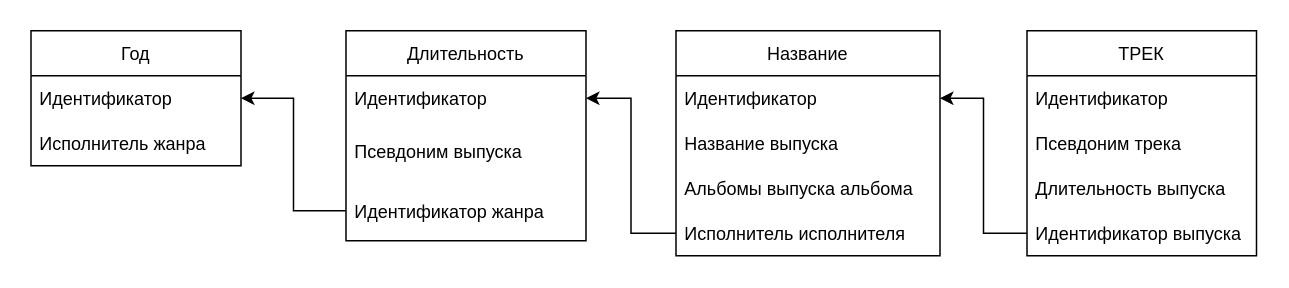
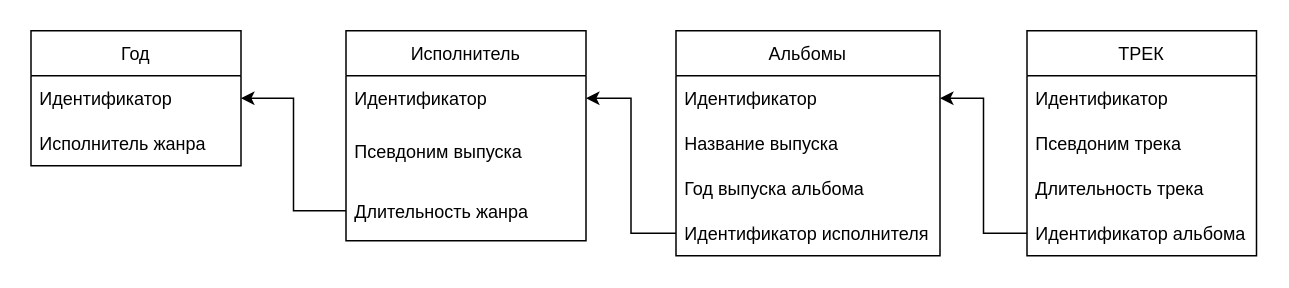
  <mxCell id="0" />
  <mxCell id="1" parent="0" />
- <mxCell id="2" value="Длительность" style="swimlane;fontStyle=0;childLayout=stackLayout;horizontal=1;startSize=30;horizontalStack=0;resizeParent=1;resizeParentMax=0;resizeLast=0;collapsible=1;marginBottom=0;" vertex="1" parent="1"><mxGeometry x="230" y="20" width="160" height="140" as="geometry"><mxRectangle x="80" y="80" width="50" height="30" as="alternateBounds" /></mxGeometry></mxCell>
+ <mxCell id="2" value="Исполнитель" style="swimlane;fontStyle=0;childLayout=stackLayout;horizontal=1;startSize=30;horizontalStack=0;resizeParent=1;resizeParentMax=0;resizeLast=0;collapsible=1;marginBottom=0;" vertex="1" parent="1"><mxGeometry x="230" y="20" width="160" height="140" as="geometry"><mxRectangle x="80" y="80" width="50" height="30" as="alternateBounds" /></mxGeometry></mxCell>
  <mxCell id="3" value="Идентификатор" style="text;strokeColor=none;fillColor=none;align=left;verticalAlign=middle;spacingLeft=4;spacingRight=4;overflow=hidden;points=[[0,0.5],[1,0.5]];portConstraint=eastwest;rotatable=0;" vertex="1" parent="2"><mxGeometry y="30" width="160" height="30" as="geometry" /></mxCell>
  <mxCell id="4" value="Псевдоним выпуска" style="text;strokeColor=none;fillColor=none;align=left;verticalAlign=middle;spacingLeft=4;spacingRight=4;overflow=hidden;points=[[0,0.5],[1,0.5]];portConstraint=eastwest;rotatable=0;" vertex="1" parent="2"><mxGeometry y="60" width="160" height="40" as="geometry" /></mxCell>
- <mxCell id="5" value="Идентификатор жанра" style="text;strokeColor=none;fillColor=none;align=left;verticalAlign=middle;spacingLeft=4;spacingRight=4;overflow=hidden;points=[[0,0.5],[1,0.5]];portConstraint=eastwest;rotatable=0;" vertex="1" parent="2"><mxGeometry y="100" width="160" height="40" as="geometry" /></mxCell>
- <mxCell id="6" value="Название" style="swimlane;fontStyle=0;childLayout=stackLayout;horizontal=1;startSize=30;horizontalStack=0;resizeParent=1;resizeParentMax=0;resizeLast=0;collapsible=1;marginBottom=0;" vertex="1" parent="1"><mxGeometry x="450" y="20" width="176" height="150" as="geometry" /></mxCell>
+ <mxCell id="5" value="Длительность жанра" style="text;strokeColor=none;fillColor=none;align=left;verticalAlign=middle;spacingLeft=4;spacingRight=4;overflow=hidden;points=[[0,0.5],[1,0.5]];portConstraint=eastwest;rotatable=0;" vertex="1" parent="2"><mxGeometry y="100" width="160" height="40" as="geometry" /></mxCell>
+ <mxCell id="6" value="Альбомы" style="swimlane;fontStyle=0;childLayout=stackLayout;horizontal=1;startSize=30;horizontalStack=0;resizeParent=1;resizeParentMax=0;resizeLast=0;collapsible=1;marginBottom=0;" vertex="1" parent="1"><mxGeometry x="450" y="20" width="176" height="150" as="geometry" /></mxCell>
  <mxCell id="7" value="Идентификатор" style="text;strokeColor=none;fillColor=none;align=left;verticalAlign=middle;spacingLeft=4;spacingRight=4;overflow=hidden;points=[[0,0.5],[1,0.5]];portConstraint=eastwest;rotatable=0;" vertex="1" parent="6"><mxGeometry y="30" width="176" height="30" as="geometry" /></mxCell>
  <mxCell id="8" value="Название выпуска" style="text;strokeColor=none;fillColor=none;align=left;verticalAlign=middle;spacingLeft=4;spacingRight=4;overflow=hidden;points=[[0,0.5],[1,0.5]];portConstraint=eastwest;rotatable=0;" vertex="1" parent="6"><mxGeometry y="60" width="176" height="30" as="geometry" /></mxCell>
- <mxCell id="9" value="Альбомы выпуска альбома" style="text;strokeColor=none;fillColor=none;align=left;verticalAlign=middle;spacingLeft=4;spacingRight=4;overflow=hidden;points=[[0,0.5],[1,0.5]];portConstraint=eastwest;rotatable=0;" vertex="1" parent="6"><mxGeometry y="90" width="176" height="30" as="geometry" /></mxCell>
- <mxCell id="10" value="Исполнитель исполнителя" style="text;strokeColor=none;fillColor=none;align=left;verticalAlign=middle;spacingLeft=4;spacingRight=4;overflow=hidden;points=[[0,0.5],[1,0.5]];portConstraint=eastwest;rotatable=0;" vertex="1" parent="6"><mxGeometry y="120" width="176" height="30" as="geometry" /></mxCell>
+ <mxCell id="9" value="Год выпуска альбома" style="text;strokeColor=none;fillColor=none;align=left;verticalAlign=middle;spacingLeft=4;spacingRight=4;overflow=hidden;points=[[0,0.5],[1,0.5]];portConstraint=eastwest;rotatable=0;" vertex="1" parent="6"><mxGeometry y="90" width="176" height="30" as="geometry" /></mxCell>
+ <mxCell id="10" value="Идентификатор исполнителя" style="text;strokeColor=none;fillColor=none;align=left;verticalAlign=middle;spacingLeft=4;spacingRight=4;overflow=hidden;points=[[0,0.5],[1,0.5]];portConstraint=eastwest;rotatable=0;" vertex="1" parent="6"><mxGeometry y="120" width="176" height="30" as="geometry" /></mxCell>
  <mxCell id="11" style="edgeStyle=orthogonalEdgeStyle;rounded=0;orthogonalLoop=1;jettySize=auto;html=1;exitX=0;exitY=0.5;exitDx=0;exitDy=0;entryX=1;entryY=0.5;entryDx=0;entryDy=0;" edge="1" parent="1" source="10" target="3"><mxGeometry relative="1" as="geometry" /></mxCell>
  <mxCell id="12" value="ТРЕК" style="swimlane;fontStyle=0;childLayout=stackLayout;horizontal=1;startSize=30;horizontalStack=0;resizeParent=1;resizeParentMax=0;resizeLast=0;collapsible=1;marginBottom=0;" vertex="1" parent="1"><mxGeometry x="684" y="20" width="153" height="150" as="geometry" /></mxCell>
  <mxCell id="13" value="Идентификатор" style="text;strokeColor=none;fillColor=none;align=left;verticalAlign=middle;spacingLeft=4;spacingRight=4;overflow=hidden;points=[[0,0.5],[1,0.5]];portConstraint=eastwest;rotatable=0;" vertex="1" parent="12"><mxGeometry y="30" width="153" height="30" as="geometry" /></mxCell>
  <mxCell id="14" value="Псевдоним трека" style="text;strokeColor=none;fillColor=none;align=left;verticalAlign=middle;spacingLeft=4;spacingRight=4;overflow=hidden;points=[[0,0.5],[1,0.5]];portConstraint=eastwest;rotatable=0;" vertex="1" parent="12"><mxGeometry y="60" width="153" height="30" as="geometry" /></mxCell>
- <mxCell id="15" value="Длительность выпуска" style="text;strokeColor=none;fillColor=none;align=left;verticalAlign=middle;spacingLeft=4;spacingRight=4;overflow=hidden;points=[[0,0.5],[1,0.5]];portConstraint=eastwest;rotatable=0;" vertex="1" parent="12"><mxGeometry y="90" width="153" height="30" as="geometry" /></mxCell>
- <mxCell id="16" value="Идентификатор выпуска" style="text;strokeColor=none;fillColor=none;align=left;verticalAlign=middle;spacingLeft=4;spacingRight=4;overflow=hidden;points=[[0,0.5],[1,0.5]];portConstraint=eastwest;rotatable=0;" vertex="1" parent="12"><mxGeometry y="120" width="153" height="30" as="geometry" /></mxCell>
+ <mxCell id="15" value="Длительность трека" style="text;strokeColor=none;fillColor=none;align=left;verticalAlign=middle;spacingLeft=4;spacingRight=4;overflow=hidden;points=[[0,0.5],[1,0.5]];portConstraint=eastwest;rotatable=0;" vertex="1" parent="12"><mxGeometry y="90" width="153" height="30" as="geometry" /></mxCell>
+ <mxCell id="16" value="Идентификатор альбома" style="text;strokeColor=none;fillColor=none;align=left;verticalAlign=middle;spacingLeft=4;spacingRight=4;overflow=hidden;points=[[0,0.5],[1,0.5]];portConstraint=eastwest;rotatable=0;" vertex="1" parent="12"><mxGeometry y="120" width="153" height="30" as="geometry" /></mxCell>
  <mxCell id="17" style="edgeStyle=orthogonalEdgeStyle;rounded=0;orthogonalLoop=1;jettySize=auto;html=1;" edge="1" parent="1" source="16" target="7"><mxGeometry relative="1" as="geometry" /></mxCell>
  <mxCell id="18" value="Год" style="swimlane;fontStyle=0;childLayout=stackLayout;horizontal=1;startSize=30;horizontalStack=0;resizeParent=1;resizeParentMax=0;resizeLast=0;collapsible=1;marginBottom=0;" vertex="1" parent="1"><mxGeometry x="20" y="20" width="140" height="90" as="geometry" /></mxCell>
  <mxCell id="19" value="Идентификатор" style="text;strokeColor=none;fillColor=none;align=left;verticalAlign=middle;spacingLeft=4;spacingRight=4;overflow=hidden;points=[[0,0.5],[1,0.5]];portConstraint=eastwest;rotatable=0;" vertex="1" parent="18"><mxGeometry y="30" width="140" height="30" as="geometry" /></mxCell>
  <mxCell id="20" value="Исполнитель жанра" style="text;strokeColor=none;fillColor=none;align=left;verticalAlign=middle;spacingLeft=4;spacingRight=4;overflow=hidden;points=[[0,0.5],[1,0.5]];portConstraint=eastwest;rotatable=0;" vertex="1" parent="18"><mxGeometry y="60" width="140" height="30" as="geometry" /></mxCell>
  <mxCell id="21" style="edgeStyle=orthogonalEdgeStyle;rounded=0;orthogonalLoop=1;jettySize=auto;html=1;exitX=0;exitY=0.5;exitDx=0;exitDy=0;entryX=1;entryY=0.5;entryDx=0;entryDy=0;" edge="1" parent="1" source="5" target="19"><mxGeometry relative="1" as="geometry" /></mxCell>
